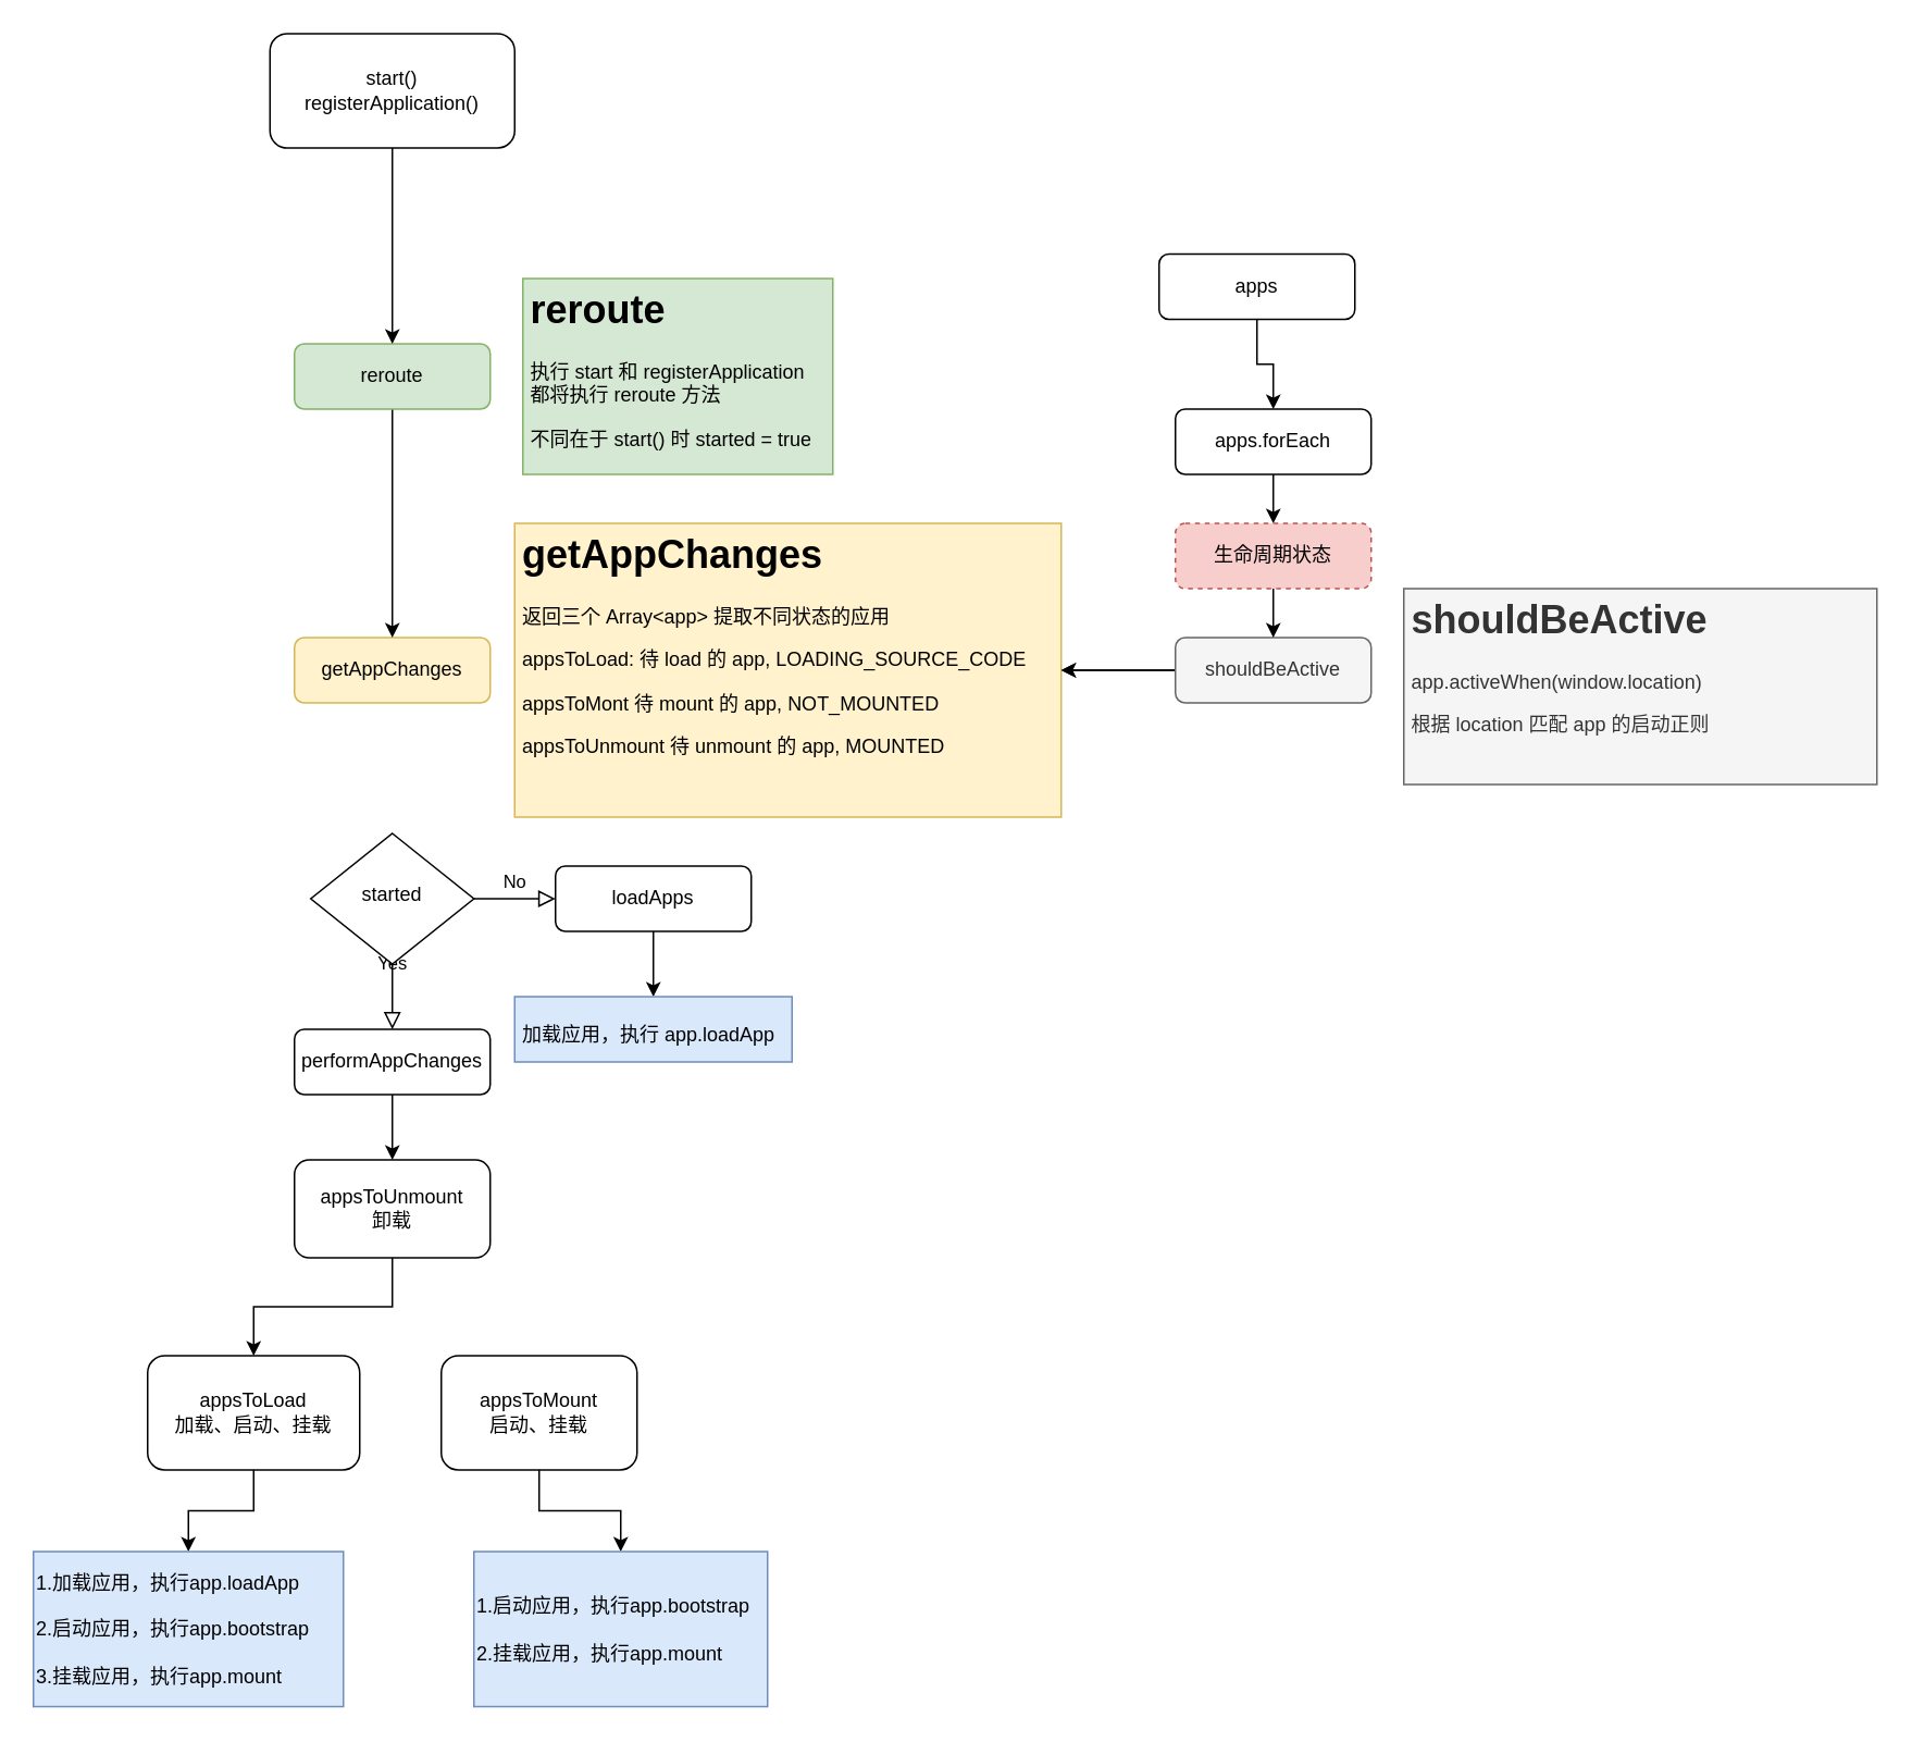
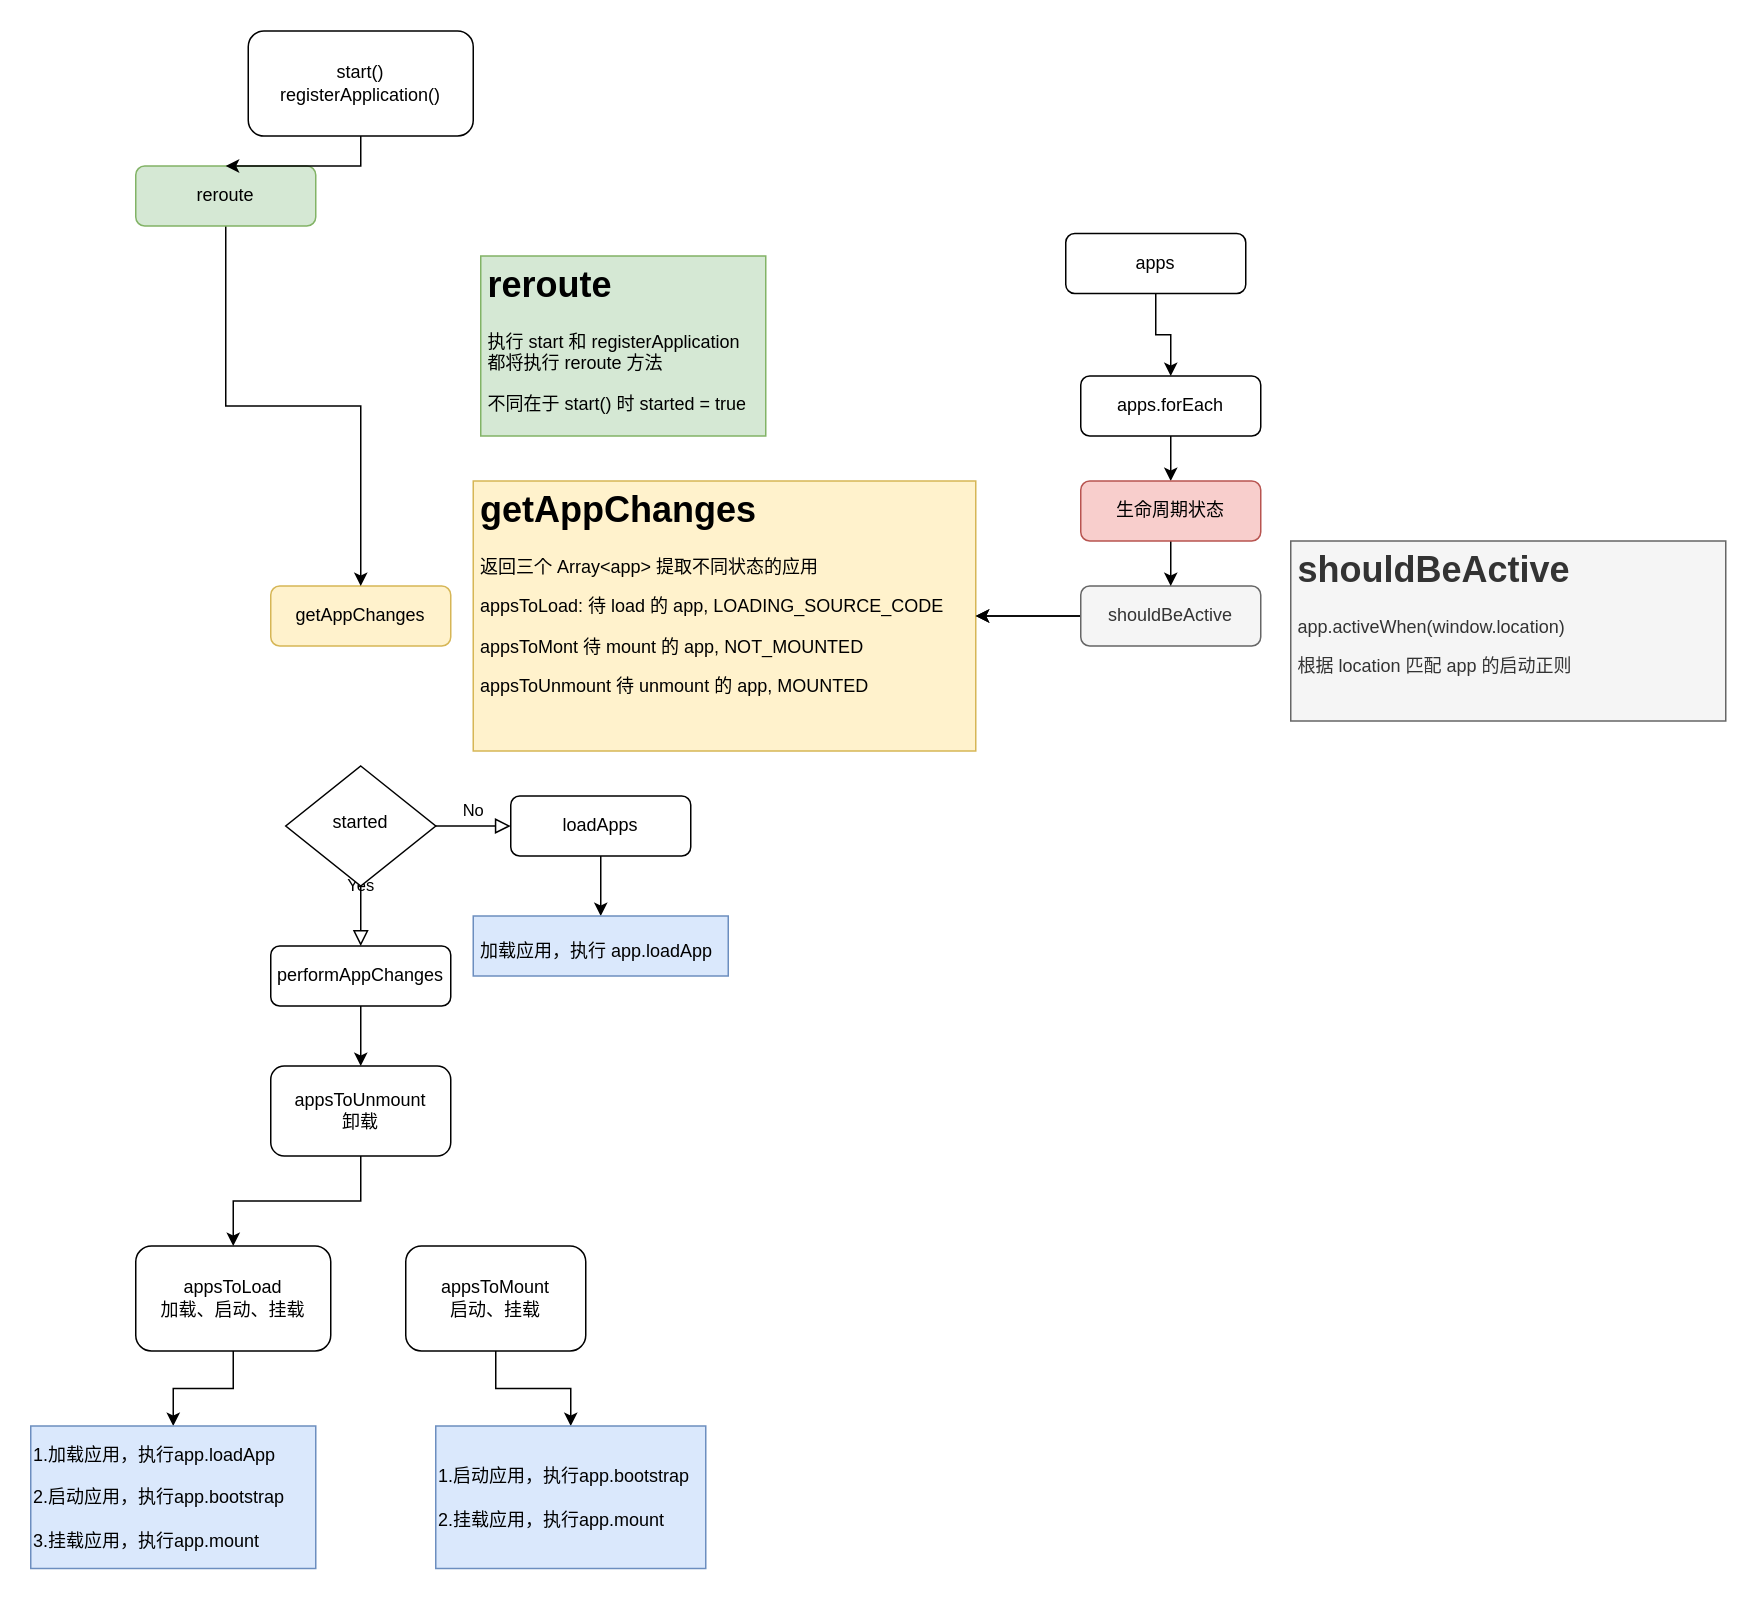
  <mxCell id="0" />
  <mxCell id="1" parent="0" />
  <mxCell id="2" value="getAppChanges" style="rounded=1;whiteSpace=wrap;html=1;fontSize=12;glass=0;strokeWidth=1;shadow=0;fillColor=#fff2cc;strokeColor=#d6b656;" parent="1" vertex="1"><mxGeometry x="180" y="390" width="120" height="40" as="geometry" /></mxCell>
  <mxCell id="3" value="Yes" style="rounded=0;html=1;jettySize=auto;orthogonalLoop=1;fontSize=11;endArrow=block;endFill=0;endSize=8;strokeWidth=1;shadow=0;labelBackgroundColor=none;edgeStyle=orthogonalEdgeStyle;" parent="1" source="5" edge="1"><mxGeometry y="20" relative="1" as="geometry"><mxPoint as="offset" /><mxPoint x="240" y="630" as="targetPoint" /></mxGeometry></mxCell>
  <mxCell id="4" value="No" style="edgeStyle=orthogonalEdgeStyle;rounded=0;html=1;jettySize=auto;orthogonalLoop=1;fontSize=11;endArrow=block;endFill=0;endSize=8;strokeWidth=1;shadow=0;labelBackgroundColor=none;" parent="1" source="5" target="7" edge="1"><mxGeometry y="10" relative="1" as="geometry"><mxPoint as="offset" /></mxGeometry></mxCell>
  <mxCell id="5" value="started" style="rhombus;whiteSpace=wrap;html=1;shadow=0;fontFamily=Helvetica;fontSize=12;align=center;strokeWidth=1;spacing=6;spacingTop=-4;" parent="1" vertex="1"><mxGeometry x="190" y="510" width="100" height="80" as="geometry" /></mxCell>
  <mxCell id="6" style="edgeStyle=orthogonalEdgeStyle;rounded=0;orthogonalLoop=1;jettySize=auto;html=1;" edge="1" parent="1" source="7" target="26"><mxGeometry relative="1" as="geometry" /></mxCell>
  <mxCell id="7" value="loadApps" style="rounded=1;whiteSpace=wrap;html=1;fontSize=12;glass=0;strokeWidth=1;shadow=0;" parent="1" vertex="1"><mxGeometry x="340" y="530" width="120" height="40" as="geometry" /></mxCell>
  <mxCell id="8" style="edgeStyle=orthogonalEdgeStyle;rounded=0;orthogonalLoop=1;jettySize=auto;html=1;entryX=0.5;entryY=0;entryDx=0;entryDy=0;" edge="1" parent="1" source="9" target="28"><mxGeometry relative="1" as="geometry" /></mxCell>
  <mxCell id="9" value="performAppChanges" style="rounded=1;whiteSpace=wrap;html=1;fontSize=12;glass=0;strokeWidth=1;shadow=0;" parent="1" vertex="1"><mxGeometry x="180" y="630" width="120" height="40" as="geometry" /></mxCell>
  <mxCell id="10" style="edgeStyle=orthogonalEdgeStyle;rounded=0;orthogonalLoop=1;jettySize=auto;html=1;entryX=0.5;entryY=0;entryDx=0;entryDy=0;" edge="1" parent="1" source="11" target="2"><mxGeometry relative="1" as="geometry" /></mxCell>
- <mxCell id="11" value="reroute" style="rounded=1;whiteSpace=wrap;html=1;fontSize=12;glass=0;strokeWidth=1;shadow=0;fillColor=#d5e8d4;strokeColor=#82b366;" vertex="1" parent="1"><mxGeometry x="180" y="210" width="120" height="40" as="geometry" /></mxCell>
+ <mxCell id="11" value="reroute" style="rounded=1;whiteSpace=wrap;html=1;fontSize=12;glass=0;strokeWidth=1;shadow=0;fillColor=#d5e8d4;strokeColor=#82b366;" vertex="1" parent="1"><mxGeometry x="90" y="110" width="120" height="40" as="geometry" /></mxCell>
  <mxCell id="12" style="edgeStyle=orthogonalEdgeStyle;rounded=0;orthogonalLoop=1;jettySize=auto;html=1;entryX=0.5;entryY=0;entryDx=0;entryDy=0;" edge="1" parent="1" source="13" target="11"><mxGeometry relative="1" as="geometry" /></mxCell>
  <mxCell id="13" value="start()&lt;br&gt;registerApplication()" style="rounded=1;whiteSpace=wrap;html=1;fontSize=12;glass=0;strokeWidth=1;shadow=0;" vertex="1" parent="1"><mxGeometry x="165" y="20" width="150" height="70" as="geometry" /></mxCell>
  <mxCell id="14" value="&lt;h1&gt;reroute&lt;/h1&gt;&lt;p&gt;执行 start 和 registerApplication&lt;br&gt;都将执行 reroute 方法&lt;/p&gt;&lt;p&gt;不同在于 start() 时 started = true&lt;/p&gt;" style="text;html=1;strokeColor=#82b366;fillColor=#d5e8d4;spacing=5;spacingTop=-20;whiteSpace=wrap;overflow=hidden;rounded=0;" vertex="1" parent="1"><mxGeometry x="320" y="170" width="190" height="120" as="geometry" /></mxCell>
  <mxCell id="15" value="&lt;h1&gt;getAppChanges&lt;/h1&gt;&lt;p&gt;返回三个 Array&amp;lt;app&amp;gt; 提取不同状态的应用&lt;/p&gt;&lt;p&gt;appsToLoad: 待 load 的 app, LOADING_SOURCE_CODE&lt;/p&gt;&lt;p&gt;&lt;span&gt;appsToMont 待 mount 的 app, NOT_MOUNTED&lt;/span&gt;&lt;/p&gt;&lt;p&gt;&lt;span&gt;appsToUnmount 待 unmount 的 app, MOUNTED&lt;/span&gt;&lt;/p&gt;&lt;p&gt;&lt;br&gt;&lt;/p&gt;" style="text;html=1;strokeColor=#d6b656;fillColor=#fff2cc;spacing=5;spacingTop=-20;whiteSpace=wrap;overflow=hidden;rounded=0;" vertex="1" parent="1"><mxGeometry x="315" y="320" width="335" height="180" as="geometry" /></mxCell>
  <mxCell id="16" style="edgeStyle=orthogonalEdgeStyle;rounded=0;orthogonalLoop=1;jettySize=auto;html=1;entryX=1;entryY=0.5;entryDx=0;entryDy=0;" edge="1" parent="1" source="18" target="15"><mxGeometry relative="1" as="geometry" /></mxCell>
  <mxCell id="17" style="edgeStyle=orthogonalEdgeStyle;rounded=0;orthogonalLoop=1;jettySize=auto;html=1;" edge="1" parent="1" source="18" target="15"><mxGeometry relative="1" as="geometry" /></mxCell>
  <mxCell id="18" value="shouldBeActive" style="rounded=1;whiteSpace=wrap;html=1;fontSize=12;glass=0;strokeWidth=1;shadow=0;fillColor=#f5f5f5;strokeColor=#666666;fontColor=#333333;" vertex="1" parent="1"><mxGeometry x="720" y="390" width="120" height="40" as="geometry" /></mxCell>
  <mxCell id="19" style="edgeStyle=orthogonalEdgeStyle;rounded=0;orthogonalLoop=1;jettySize=auto;html=1;" edge="1" parent="1" source="20" target="25"><mxGeometry relative="1" as="geometry" /></mxCell>
  <mxCell id="20" value="apps.forEach" style="rounded=1;whiteSpace=wrap;html=1;fontSize=12;glass=0;strokeWidth=1;shadow=0;" vertex="1" parent="1"><mxGeometry x="720" y="250" width="120" height="40" as="geometry" /></mxCell>
  <mxCell id="21" style="edgeStyle=orthogonalEdgeStyle;rounded=0;orthogonalLoop=1;jettySize=auto;html=1;" edge="1" parent="1" source="22" target="20"><mxGeometry relative="1" as="geometry" /></mxCell>
  <mxCell id="22" value="apps" style="rounded=1;whiteSpace=wrap;html=1;fontSize=12;glass=0;strokeWidth=1;shadow=0;" vertex="1" parent="1"><mxGeometry x="710" y="155" width="120" height="40" as="geometry" /></mxCell>
  <mxCell id="23" value="&lt;h1&gt;shouldBeActive&lt;/h1&gt;&lt;p&gt;app.activeWhen(window.location)&lt;/p&gt;&lt;p&gt;根据 location 匹配 app 的启动正则&lt;/p&gt;" style="text;html=1;strokeColor=#666666;fillColor=#f5f5f5;spacing=5;spacingTop=-20;whiteSpace=wrap;overflow=hidden;rounded=0;fontColor=#333333;" vertex="1" parent="1"><mxGeometry x="860" y="360" width="290" height="120" as="geometry" /></mxCell>
  <mxCell id="24" style="edgeStyle=orthogonalEdgeStyle;rounded=0;orthogonalLoop=1;jettySize=auto;html=1;entryX=0.5;entryY=0;entryDx=0;entryDy=0;" edge="1" parent="1" source="25" target="18"><mxGeometry relative="1" as="geometry" /></mxCell>
- <mxCell id="25" value="生命周期状态" style="rounded=1;whiteSpace=wrap;html=1;fontSize=12;glass=0;strokeWidth=1;shadow=0;fillColor=#f8cecc;strokeColor=#b85450;dashed=1;" vertex="1" parent="1"><mxGeometry x="720" y="320" width="120" height="40" as="geometry" /></mxCell>
+ <mxCell id="25" value="生命周期状态" style="rounded=1;whiteSpace=wrap;html=1;fontSize=12;glass=0;strokeWidth=1;shadow=0;fillColor=#f8cecc;strokeColor=#b85450;" vertex="1" parent="1"><mxGeometry x="720" y="320" width="120" height="40" as="geometry" /></mxCell>
  <mxCell id="26" value="&lt;h1&gt;&lt;span style=&quot;font-size: 12px ; font-weight: normal&quot;&gt;加载应用，执行 app.loadApp&amp;nbsp;&lt;br&gt;&lt;/span&gt;&lt;/h1&gt;" style="text;html=1;strokeColor=#6c8ebf;fillColor=#dae8fc;spacing=5;spacingTop=-20;whiteSpace=wrap;overflow=hidden;rounded=0;" vertex="1" parent="1"><mxGeometry x="315" y="610" width="170" height="40" as="geometry" /></mxCell>
  <mxCell id="27" style="edgeStyle=orthogonalEdgeStyle;rounded=0;orthogonalLoop=1;jettySize=auto;html=1;entryX=0.5;entryY=0;entryDx=0;entryDy=0;" edge="1" parent="1" source="28" target="30"><mxGeometry relative="1" as="geometry" /></mxCell>
  <mxCell id="28" value="appsToUnmount&lt;br&gt;卸载" style="rounded=1;whiteSpace=wrap;html=1;fontSize=12;glass=0;strokeWidth=1;shadow=0;" vertex="1" parent="1"><mxGeometry x="180" y="710" width="120" height="60" as="geometry" /></mxCell>
  <mxCell id="29" style="edgeStyle=orthogonalEdgeStyle;rounded=0;orthogonalLoop=1;jettySize=auto;html=1;entryX=0.5;entryY=0;entryDx=0;entryDy=0;" edge="1" parent="1" source="30" target="33"><mxGeometry relative="1" as="geometry" /></mxCell>
  <mxCell id="30" value="appsToLoad &lt;br&gt;加载、启动、挂载" style="rounded=1;whiteSpace=wrap;html=1;fontSize=12;glass=0;strokeWidth=1;shadow=0;" vertex="1" parent="1"><mxGeometry x="90" y="830" width="130" height="70" as="geometry" /></mxCell>
  <mxCell id="31" style="edgeStyle=orthogonalEdgeStyle;rounded=0;orthogonalLoop=1;jettySize=auto;html=1;entryX=0.5;entryY=0;entryDx=0;entryDy=0;" edge="1" parent="1" source="32" target="34"><mxGeometry relative="1" as="geometry" /></mxCell>
  <mxCell id="32" value="appsToMount&lt;br&gt;启动、挂载" style="rounded=1;whiteSpace=wrap;html=1;fontSize=12;glass=0;strokeWidth=1;shadow=0;" vertex="1" parent="1"><mxGeometry x="270" y="830" width="120" height="70" as="geometry" /></mxCell>
  <mxCell id="33" value="1.加载应用，执行app.loadApp&lt;br&gt;&lt;br&gt;2.启动应用，执行app.bootstrap&lt;br&gt;&lt;br&gt;3.挂载应用，执行app.mount" style="rounded=0;whiteSpace=wrap;html=1;fillColor=#dae8fc;strokeColor=#6c8ebf;align=left;" vertex="1" parent="1"><mxGeometry y="950" width="190" height="95" as="geometry" x="20" /></mxCell>
  <mxCell id="34" value="1.启动应用，执行app.bootstrap&lt;br&gt;&lt;br&gt;2.挂载应用，执行app.mount" style="rounded=0;whiteSpace=wrap;html=1;fillColor=#dae8fc;strokeColor=#6c8ebf;align=left;" vertex="1" parent="1"><mxGeometry x="290" y="950" width="180" height="95" as="geometry" /></mxCell>
